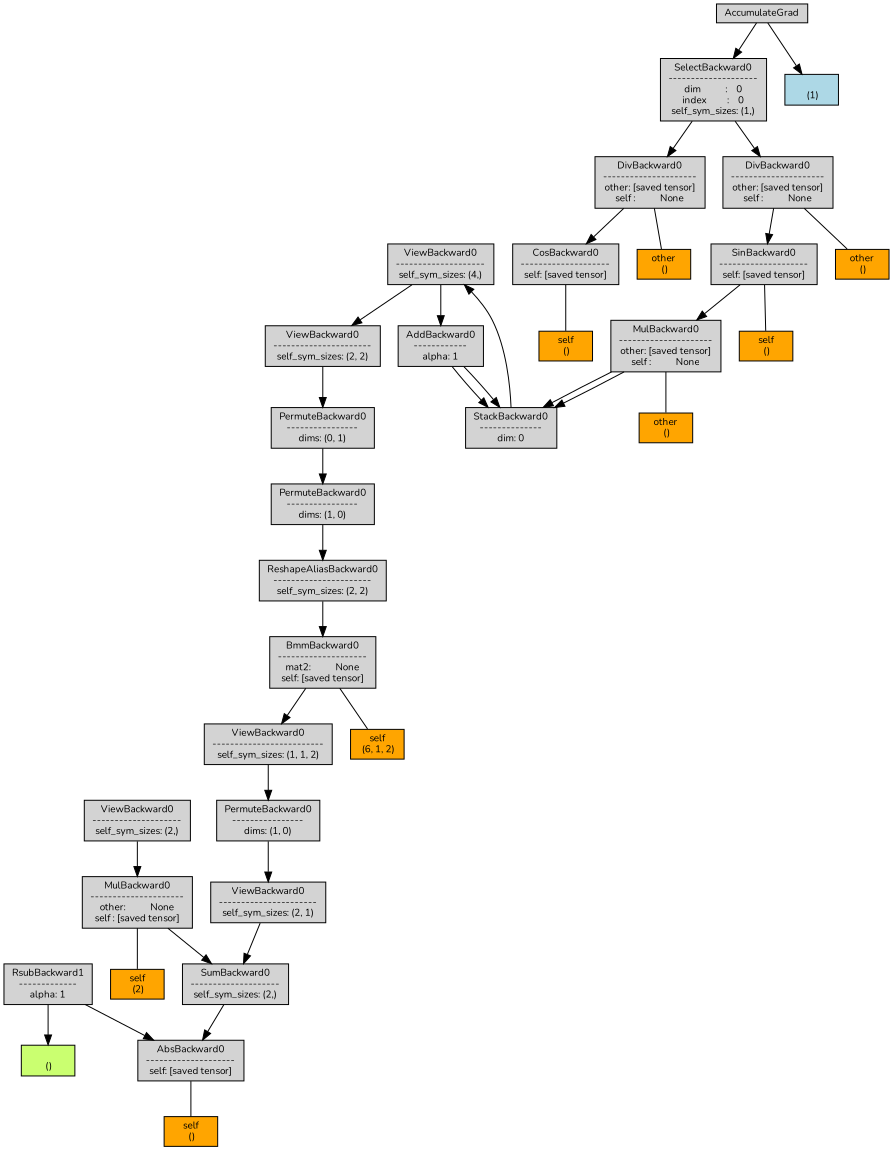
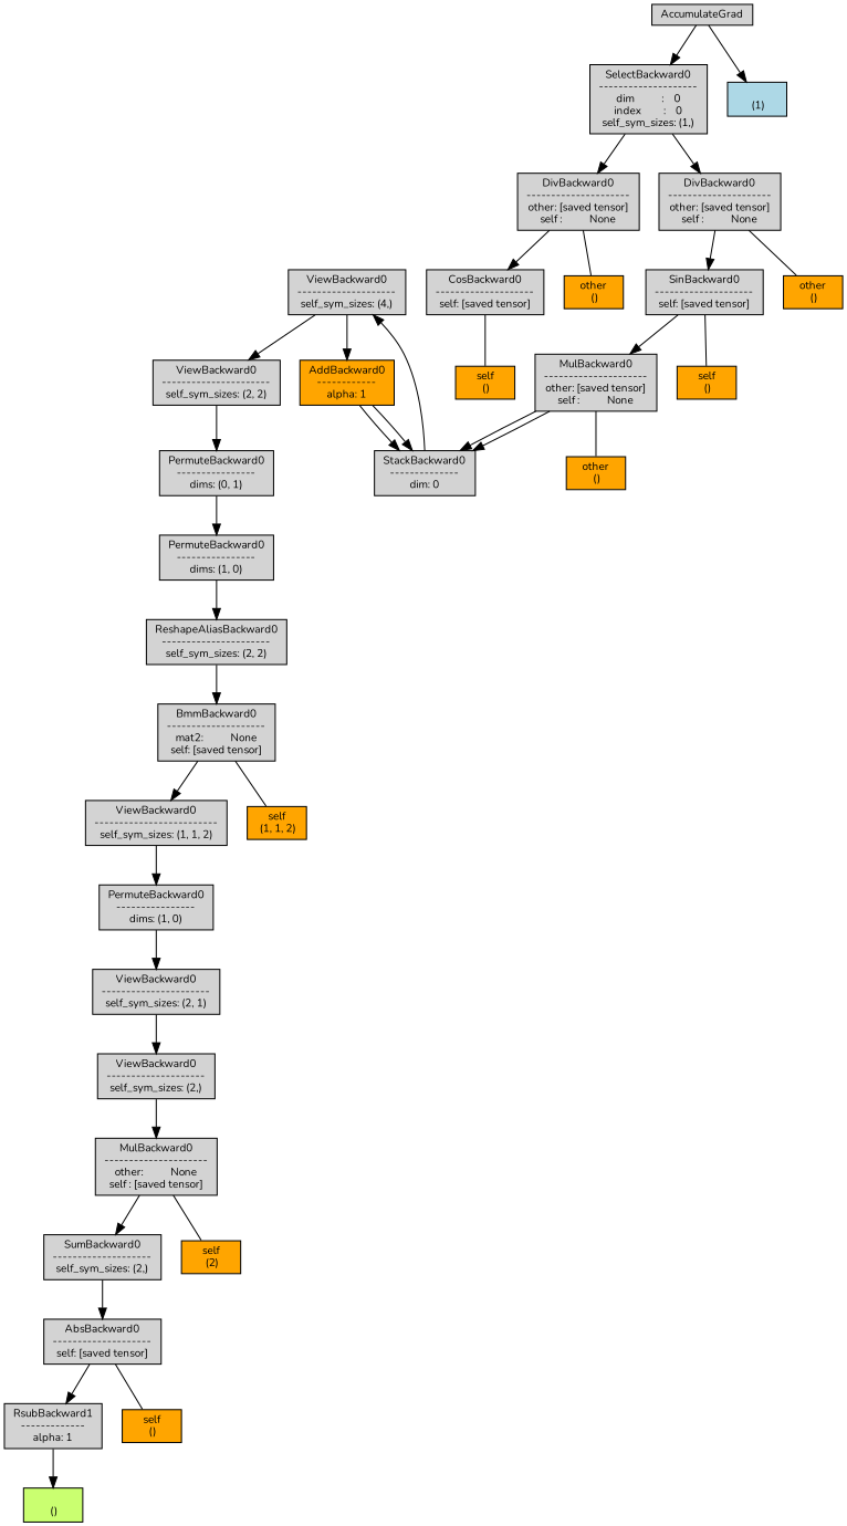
  digraph {
    fontname=Nunito
    node [align=left fontname=Nunito fontsize=10 ranksep=0.1 shape=box style=filled]
    edge [fontname=Nunito]
    n1 [fillcolor=darkolivegreen1 height=0.2 label="\n ()"]
    n2 [height=0.2 label="RsubBackward1\n-------------\nalpha: 1"]
    n3 [height=0.2 label="AbsBackward0\n--------------------\nself: [saved tensor]"]
    n4 [fillcolor=orange height=0.2 label="self\n ()"]
    n5 [height=0.2 label="SumBackward0\n--------------------\nself_sym_sizes: (2,)"]
    n6 [height=0.2 label="MulBackward0\n---------------------\nother:           None\nself : [saved tensor]"]
    n7 [fillcolor=orange height=0.2 label="self\n (2)"]
    n8 [height=0.2 label="ViewBackward0\n--------------------\nself_sym_sizes: (2,)"]
    n9 [height=0.2 label="ViewBackward0\n----------------------\nself_sym_sizes: (2, 1)"]
    n10 [height=0.2 label="PermuteBackward0\n----------------\ndims: (1, 0)"]
    n11 [height=0.2 label="ViewBackward0\n-------------------------\nself_sym_sizes: (1, 1, 2)"]
    n12 [height=0.2 label="BmmBackward0\n--------------------\nmat2:           None\nself: [saved tensor]"]
-   n13 [fillcolor=orange height=0.2 label="self\n (6, 1, 2)"]
+   n13 [fillcolor=orange height=0.2 label="self\n (1, 1, 2)"]
    n14 [height=0.2 label="ReshapeAliasBackward0\n----------------------\nself_sym_sizes: (2, 2)"]
    n15 [height=0.2 label="PermuteBackward0\n----------------\ndims: (1, 0)"]
    n16 [height=0.2 label="PermuteBackward0\n----------------\ndims: (0, 1)"]
    n17 [height=0.2 label="ViewBackward0\n----------------------\nself_sym_sizes: (2, 2)"]
    n18 [height=0.2 label="ViewBackward0\n--------------------\nself_sym_sizes: (4,)"]
-   n19 [height=0.2 label="AddBackward0\n------------\nalpha: 1"]
+   n19 [height=0.2 label="AddBackward0\n------------\nalpha: 1" fillcolor=orange]
    n20 [height=0.2 label="StackBackward0\n--------------\ndim: 0"]
    n21 [height=0.2 label="CosBackward0\n--------------------\nself: [saved tensor]"]
    n22 [fillcolor=orange height=0.2 label="self\n ()"]
    n23 [height=0.2 label="DivBackward0\n---------------------\nother: [saved tensor]\nself :           None"]
    n24 [fillcolor=orange height=0.2 label="other\n ()"]
    n25 [height=0.2 label="SelectBackward0\n--------------------\ndim           :    0\nindex         :    0\nself_sym_sizes: (1,)"]
    n26 [height=0.2 label="DivBackward0\n---------------------\nother: [saved tensor]\nself :           None"]
    n27 [height=0.2 label="SinBackward0\n--------------------\nself: [saved tensor]"]
    n28 [fillcolor=orange height=0.2 label="other\n ()"]
    n29 [height=0.2 label=AccumulateGrad]
    n30 [fillcolor=lightblue height=0.2 label="\n (1)"]
    n31 [height=0.2 label="MulBackward0\n---------------------\nother: [saved tensor]\nself :           None"]
    n32 [fillcolor=orange height=0.2 label="other\n ()"]
    n33 [fillcolor=orange height=0.2 label="self\n ()"]
    n2 -> n1
-   n2 -> n3
+   n3 -> n2
    n3 -> n4 [dir=none]
    n5 -> n3
    n6 -> n5
    n6 -> n7 [dir=none]
    n8 -> n6
-   n9 -> n5
+   n9 -> n8
    n10 -> n9
    n11 -> n10
    n12 -> n11
    n12 -> n13 [dir=none]
    n14 -> n12
    n15 -> n14
    n16 -> n15
    n17 -> n16
    n18 -> n17
    n18 -> n19
    n19 -> n20
    n19 -> n20
    n20 -> n18
    n21 -> n22 [dir=none]
    n23 -> n21
    n23 -> n24 [dir=none]
    n25 -> n23
    n25 -> n26
    n26 -> n27
    n26 -> n28 [dir=none]
    n27 -> n31
    n27 -> n33 [dir=none]
    n29 -> n25
    n29 -> n30
    n31 -> n20
    n31 -> n20
    n31 -> n32 [dir=none]
  }
